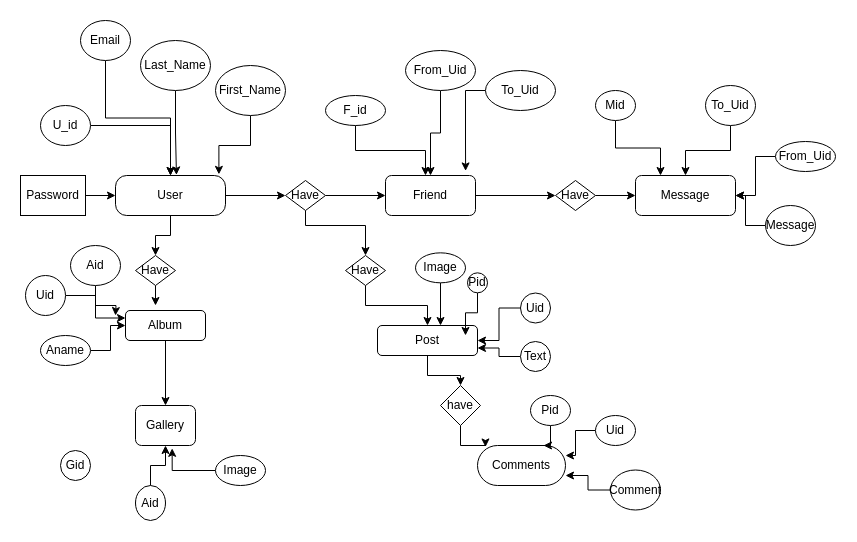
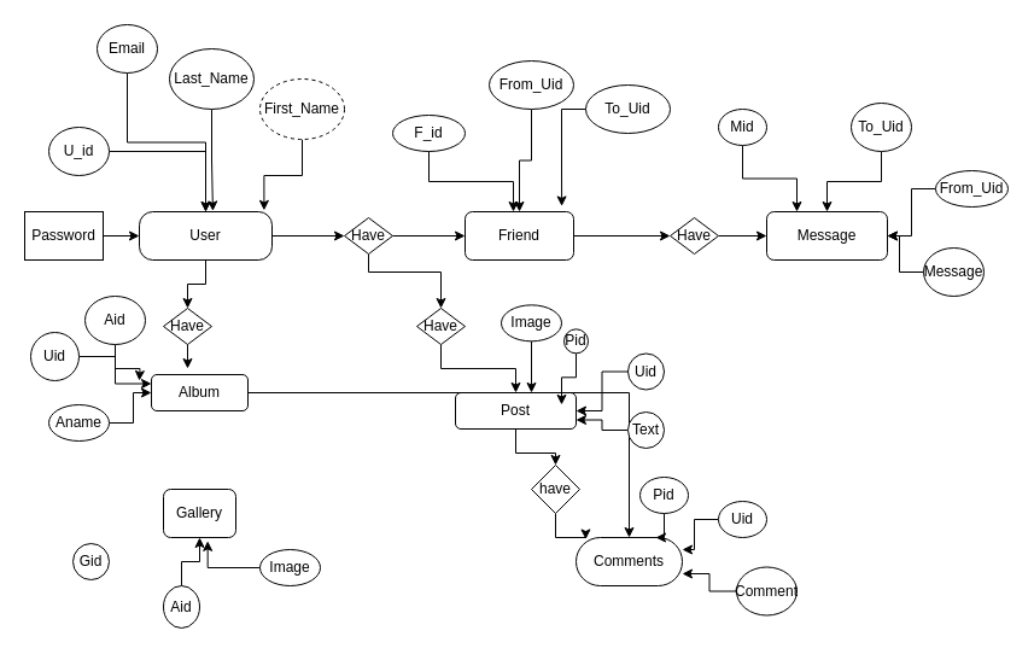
  <mxCell id="0" />
  <mxCell id="1" parent="0" />
  <mxCell id="2" style="edgeStyle=orthogonalEdgeStyle;rounded=0;orthogonalLoop=1;jettySize=auto;html=1;entryX=0;entryY=0.5;entryDx=0;entryDy=0;" edge="1" parent="1" source="4" target="26"><mxGeometry relative="1" as="geometry" /></mxCell>
  <mxCell id="3" style="edgeStyle=orthogonalEdgeStyle;rounded=0;orthogonalLoop=1;jettySize=auto;html=1;entryX=0.5;entryY=0;entryDx=0;entryDy=0;" edge="1" parent="1" source="4" target="30"><mxGeometry relative="1" as="geometry" /></mxCell>
  <mxCell id="4" value="User" style="rounded=1;whiteSpace=wrap;html=1;arcSize=28;" vertex="1" parent="1"><mxGeometry x="115" y="175" width="110" height="40" as="geometry" /></mxCell>
  <mxCell id="5" style="edgeStyle=orthogonalEdgeStyle;rounded=0;orthogonalLoop=1;jettySize=auto;html=1;entryX=0;entryY=0.5;entryDx=0;entryDy=0;" edge="1" parent="1" source="6" target="28"><mxGeometry relative="1" as="geometry" /></mxCell>
  <mxCell id="6" value="Friend" style="rounded=1;whiteSpace=wrap;html=1;" vertex="1" parent="1"><mxGeometry x="385" y="175" width="90" height="40" as="geometry" /></mxCell>
  <mxCell id="7" value="Message" style="rounded=1;whiteSpace=wrap;html=1;" vertex="1" parent="1"><mxGeometry x="635" y="175" width="100" height="40" as="geometry" /></mxCell>
  <mxCell id="8" style="edgeStyle=orthogonalEdgeStyle;rounded=0;orthogonalLoop=1;jettySize=auto;html=1;entryX=0.5;entryY=0;entryDx=0;entryDy=0;" edge="1" parent="1" source="9" target="67"><mxGeometry relative="1" as="geometry" /></mxCell>
  <mxCell id="9" value="Post" style="rounded=1;whiteSpace=wrap;html=1;" vertex="1" parent="1"><mxGeometry x="377" y="325" width="100" height="30" as="geometry" /></mxCell>
- <mxCell id="10" style="edgeStyle=orthogonalEdgeStyle;rounded=0;orthogonalLoop=1;jettySize=auto;html=1;entryX=0.5;entryY=0;entryDx=0;entryDy=0;" edge="1" parent="1" source="11" target="12"><mxGeometry relative="1" as="geometry" /></mxCell>
+ <mxCell id="10" style="edgeStyle=orthogonalEdgeStyle;rounded=0;orthogonalLoop=1;jettySize=auto;html=1;" edge="1" parent="1" source="11" target="13"><mxGeometry relative="1" as="geometry" /></mxCell>
  <mxCell id="11" value="Album" style="rounded=1;whiteSpace=wrap;html=1;" vertex="1" parent="1"><mxGeometry x="125" y="310" width="80" height="30" as="geometry" /></mxCell>
  <mxCell id="12" value="Gallery" style="rounded=1;whiteSpace=wrap;html=1;" vertex="1" parent="1"><mxGeometry x="135" y="405" width="60" height="40" as="geometry" /></mxCell>
  <mxCell id="13" value="Comments" style="rounded=1;whiteSpace=wrap;html=1;arcSize=50;" vertex="1" parent="1"><mxGeometry x="477" y="445" width="88" height="40" as="geometry" /></mxCell>
  <mxCell id="14" style="edgeStyle=orthogonalEdgeStyle;rounded=0;orthogonalLoop=1;jettySize=auto;html=1;entryX=0.94;entryY=-0.028;entryDx=0;entryDy=0;entryPerimeter=0;" edge="1" parent="1" source="15" target="4"><mxGeometry relative="1" as="geometry" /></mxCell>
- <mxCell id="15" value="First_Name" style="ellipse;whiteSpace=wrap;html=1;" vertex="1" parent="1"><mxGeometry x="215" y="65" width="70" height="50" as="geometry" /></mxCell>
+ <mxCell id="15" value="First_Name" style="ellipse;whiteSpace=wrap;html=1;dashed=1;" vertex="1" parent="1"><mxGeometry x="215" y="65" width="70" height="50" as="geometry" /></mxCell>
  <mxCell id="16" style="edgeStyle=orthogonalEdgeStyle;rounded=0;orthogonalLoop=1;jettySize=auto;html=1;entryX=0.554;entryY=-0.014;entryDx=0;entryDy=0;entryPerimeter=0;" edge="1" parent="1" source="17" target="4"><mxGeometry relative="1" as="geometry" /></mxCell>
  <mxCell id="17" value="Last_Name" style="ellipse;whiteSpace=wrap;html=1;" vertex="1" parent="1"><mxGeometry x="140" y="40" width="70" height="50" as="geometry" /></mxCell>
  <mxCell id="18" style="edgeStyle=orthogonalEdgeStyle;rounded=0;orthogonalLoop=1;jettySize=auto;html=1;" edge="1" parent="1" source="19" target="4"><mxGeometry relative="1" as="geometry" /></mxCell>
  <mxCell id="19" value="Email" style="ellipse;whiteSpace=wrap;html=1;" vertex="1" parent="1"><mxGeometry x="80" y="20" width="50" height="40" as="geometry" /></mxCell>
  <mxCell id="20" style="edgeStyle=orthogonalEdgeStyle;rounded=0;orthogonalLoop=1;jettySize=auto;html=1;" edge="1" parent="1" source="21" target="4"><mxGeometry relative="1" as="geometry" /></mxCell>
  <mxCell id="21" value="U_id" style="ellipse;whiteSpace=wrap;html=1;" vertex="1" parent="1"><mxGeometry x="40" y="105" width="50" height="40" as="geometry" /></mxCell>
  <mxCell id="22" style="edgeStyle=orthogonalEdgeStyle;rounded=0;orthogonalLoop=1;jettySize=auto;html=1;entryX=0;entryY=0.5;entryDx=0;entryDy=0;" edge="1" parent="1" source="23" target="4"><mxGeometry relative="1" as="geometry" /></mxCell>
  <mxCell id="23" value="Password" style="whiteSpace=wrap;html=1;rounded=0;" vertex="1" parent="1"><mxGeometry x="20" y="175" width="65" height="40" as="geometry" /></mxCell>
  <mxCell id="24" style="edgeStyle=orthogonalEdgeStyle;rounded=0;orthogonalLoop=1;jettySize=auto;html=1;entryX=0;entryY=0.5;entryDx=0;entryDy=0;" edge="1" parent="1" source="26" target="6"><mxGeometry relative="1" as="geometry" /></mxCell>
  <mxCell id="25" style="edgeStyle=orthogonalEdgeStyle;rounded=0;orthogonalLoop=1;jettySize=auto;html=1;" edge="1" parent="1" source="26" target="32"><mxGeometry relative="1" as="geometry"><Array as="points"><mxPoint x="305" y="225" /><mxPoint x="365" y="225" /></Array></mxGeometry></mxCell>
  <mxCell id="26" value="Have" style="rhombus;whiteSpace=wrap;html=1;" vertex="1" parent="1"><mxGeometry x="285" y="180" width="40" height="30" as="geometry" /></mxCell>
  <mxCell id="27" style="edgeStyle=orthogonalEdgeStyle;rounded=0;orthogonalLoop=1;jettySize=auto;html=1;entryX=0;entryY=0.5;entryDx=0;entryDy=0;" edge="1" parent="1" source="28" target="7"><mxGeometry relative="1" as="geometry" /></mxCell>
  <mxCell id="28" value="Have" style="rhombus;whiteSpace=wrap;html=1;" vertex="1" parent="1"><mxGeometry x="555" y="180" width="40" height="30" as="geometry" /></mxCell>
  <mxCell id="29" style="edgeStyle=orthogonalEdgeStyle;rounded=0;orthogonalLoop=1;jettySize=auto;html=1;" edge="1" parent="1" source="30"><mxGeometry relative="1" as="geometry"><mxPoint x="155" y="305" as="targetPoint" /></mxGeometry></mxCell>
  <mxCell id="30" value="Have" style="rhombus;whiteSpace=wrap;html=1;" vertex="1" parent="1"><mxGeometry x="135" y="255" width="40" height="30" as="geometry" /></mxCell>
  <mxCell id="31" style="edgeStyle=orthogonalEdgeStyle;rounded=0;orthogonalLoop=1;jettySize=auto;html=1;" edge="1" parent="1" source="32" target="9"><mxGeometry relative="1" as="geometry" /></mxCell>
  <mxCell id="32" value="Have" style="rhombus;whiteSpace=wrap;html=1;" vertex="1" parent="1"><mxGeometry x="345" y="255" width="40" height="30" as="geometry" /></mxCell>
  <mxCell id="33" style="edgeStyle=orthogonalEdgeStyle;rounded=0;orthogonalLoop=1;jettySize=auto;html=1;" edge="1" parent="1" source="34" target="6"><mxGeometry relative="1" as="geometry"><Array as="points"><mxPoint x="355" y="150" /><mxPoint x="425" y="150" /></Array></mxGeometry></mxCell>
  <mxCell id="34" value="F_id" style="ellipse;whiteSpace=wrap;html=1;" vertex="1" parent="1"><mxGeometry x="325" y="95" width="60" height="30" as="geometry" /></mxCell>
  <mxCell id="35" style="edgeStyle=orthogonalEdgeStyle;rounded=0;orthogonalLoop=1;jettySize=auto;html=1;entryX=0.89;entryY=-0.114;entryDx=0;entryDy=0;entryPerimeter=0;" edge="1" parent="1" source="36" target="6"><mxGeometry relative="1" as="geometry" /></mxCell>
  <mxCell id="36" value="To_Uid" style="ellipse;whiteSpace=wrap;html=1;" vertex="1" parent="1"><mxGeometry x="485" y="70" width="70" height="40" as="geometry" /></mxCell>
  <mxCell id="37" style="edgeStyle=orthogonalEdgeStyle;rounded=0;orthogonalLoop=1;jettySize=auto;html=1;entryX=0.5;entryY=0;entryDx=0;entryDy=0;" edge="1" parent="1" source="38" target="6"><mxGeometry relative="1" as="geometry" /></mxCell>
  <mxCell id="38" value="From_Uid" style="ellipse;whiteSpace=wrap;html=1;" vertex="1" parent="1"><mxGeometry x="405" y="50" width="70" height="40" as="geometry" /></mxCell>
  <mxCell id="39" style="edgeStyle=orthogonalEdgeStyle;rounded=0;orthogonalLoop=1;jettySize=auto;html=1;entryX=0.25;entryY=0;entryDx=0;entryDy=0;" edge="1" parent="1" source="40" target="7"><mxGeometry relative="1" as="geometry" /></mxCell>
  <mxCell id="40" value="Mid" style="ellipse;whiteSpace=wrap;html=1;" vertex="1" parent="1"><mxGeometry x="595" y="90" width="40" height="30" as="geometry" /></mxCell>
  <mxCell id="41" style="edgeStyle=orthogonalEdgeStyle;rounded=0;orthogonalLoop=1;jettySize=auto;html=1;" edge="1" parent="1" source="42" target="7"><mxGeometry relative="1" as="geometry" /></mxCell>
  <mxCell id="42" value="To_Uid" style="ellipse;whiteSpace=wrap;html=1;" vertex="1" parent="1"><mxGeometry x="705" y="85" width="50" height="40" as="geometry" /></mxCell>
  <mxCell id="43" style="edgeStyle=orthogonalEdgeStyle;rounded=0;orthogonalLoop=1;jettySize=auto;html=1;entryX=1;entryY=0.5;entryDx=0;entryDy=0;" edge="1" parent="1" source="44" target="7"><mxGeometry relative="1" as="geometry" /></mxCell>
  <mxCell id="44" value="From_Uid" style="ellipse;whiteSpace=wrap;html=1;" vertex="1" parent="1"><mxGeometry x="775" y="141" width="60" height="30" as="geometry" /></mxCell>
  <mxCell id="45" style="edgeStyle=orthogonalEdgeStyle;rounded=0;orthogonalLoop=1;jettySize=auto;html=1;" edge="1" parent="1" source="46" target="7"><mxGeometry relative="1" as="geometry" /></mxCell>
  <mxCell id="46" value="Message" style="ellipse;whiteSpace=wrap;html=1;" vertex="1" parent="1"><mxGeometry x="765" y="205" width="50" height="40" as="geometry" /></mxCell>
  <mxCell id="47" style="edgeStyle=orthogonalEdgeStyle;rounded=0;orthogonalLoop=1;jettySize=auto;html=1;" edge="1" parent="1" source="48"><mxGeometry relative="1" as="geometry"><mxPoint x="115" y="315" as="targetPoint" /></mxGeometry></mxCell>
  <mxCell id="48" value="Aid" style="ellipse;whiteSpace=wrap;html=1;" vertex="1" parent="1"><mxGeometry x="70" y="245" width="50" height="40" as="geometry" /></mxCell>
  <mxCell id="49" style="edgeStyle=orthogonalEdgeStyle;rounded=0;orthogonalLoop=1;jettySize=auto;html=1;entryX=0;entryY=0.25;entryDx=0;entryDy=0;" edge="1" parent="1" source="50" target="11"><mxGeometry relative="1" as="geometry" /></mxCell>
  <mxCell id="50" value="Uid" style="ellipse;whiteSpace=wrap;html=1;" vertex="1" parent="1"><mxGeometry x="25" y="275" width="40" height="40" as="geometry" /></mxCell>
  <mxCell id="51" style="edgeStyle=orthogonalEdgeStyle;rounded=0;orthogonalLoop=1;jettySize=auto;html=1;" edge="1" parent="1" source="52" target="11"><mxGeometry relative="1" as="geometry" /></mxCell>
  <mxCell id="52" value="Aname" style="ellipse;whiteSpace=wrap;html=1;" vertex="1" parent="1"><mxGeometry x="40" y="335" width="50" height="30" as="geometry" /></mxCell>
  <mxCell id="53" value="Gid" style="ellipse;whiteSpace=wrap;html=1;" vertex="1" parent="1"><mxGeometry x="60" y="450" width="30" height="30" as="geometry" /></mxCell>
  <mxCell id="54" style="edgeStyle=orthogonalEdgeStyle;rounded=0;orthogonalLoop=1;jettySize=auto;html=1;" edge="1" parent="1" source="55" target="12"><mxGeometry relative="1" as="geometry" /></mxCell>
  <mxCell id="55" value="Aid" style="ellipse;whiteSpace=wrap;html=1;direction=south;" vertex="1" parent="1"><mxGeometry x="135" y="485" width="30" height="35" as="geometry" /></mxCell>
  <mxCell id="56" style="edgeStyle=orthogonalEdgeStyle;rounded=0;orthogonalLoop=1;jettySize=auto;html=1;entryX=0.611;entryY=1.071;entryDx=0;entryDy=0;entryPerimeter=0;" edge="1" parent="1" source="57" target="12"><mxGeometry relative="1" as="geometry" /></mxCell>
  <mxCell id="57" value="Image" style="ellipse;whiteSpace=wrap;html=1;" vertex="1" parent="1"><mxGeometry x="215" y="455" width="50" height="30" as="geometry" /></mxCell>
  <mxCell id="58" style="edgeStyle=orthogonalEdgeStyle;rounded=0;orthogonalLoop=1;jettySize=auto;html=1;entryX=0.63;entryY=0;entryDx=0;entryDy=0;entryPerimeter=0;" edge="1" parent="1" source="59" target="9"><mxGeometry relative="1" as="geometry" /></mxCell>
  <mxCell id="59" value="Image" style="ellipse;whiteSpace=wrap;html=1;" vertex="1" parent="1"><mxGeometry x="415" y="252.333" width="50" height="30" as="geometry" /></mxCell>
  <mxCell id="60" style="edgeStyle=orthogonalEdgeStyle;rounded=0;orthogonalLoop=1;jettySize=auto;html=1;entryX=0.88;entryY=0.333;entryDx=0;entryDy=0;entryPerimeter=0;" edge="1" parent="1" source="61" target="9"><mxGeometry relative="1" as="geometry" /></mxCell>
  <mxCell id="61" value="Pid" style="ellipse;whiteSpace=wrap;html=1;" vertex="1" parent="1"><mxGeometry x="467" y="272.333" width="20" height="20" as="geometry" /></mxCell>
  <mxCell id="62" style="edgeStyle=orthogonalEdgeStyle;rounded=0;orthogonalLoop=1;jettySize=auto;html=1;entryX=1;entryY=0.5;entryDx=0;entryDy=0;" edge="1" parent="1" source="63" target="9"><mxGeometry relative="1" as="geometry" /></mxCell>
  <mxCell id="63" value="Uid" style="ellipse;whiteSpace=wrap;html=1;" vertex="1" parent="1"><mxGeometry x="520" y="292.5" width="30" height="30" as="geometry" /></mxCell>
  <mxCell id="64" style="edgeStyle=orthogonalEdgeStyle;rounded=0;orthogonalLoop=1;jettySize=auto;html=1;entryX=1;entryY=0.75;entryDx=0;entryDy=0;" edge="1" parent="1" source="65" target="9"><mxGeometry relative="1" as="geometry" /></mxCell>
  <mxCell id="65" value="Text" style="ellipse;whiteSpace=wrap;html=1;" vertex="1" parent="1"><mxGeometry x="520" y="341" width="30" height="30" as="geometry" /></mxCell>
  <mxCell id="66" style="edgeStyle=orthogonalEdgeStyle;rounded=0;orthogonalLoop=1;jettySize=auto;html=1;entryX=0.091;entryY=0.037;entryDx=0;entryDy=0;entryPerimeter=0;" edge="1" parent="1" source="67" target="13"><mxGeometry relative="1" as="geometry" /></mxCell>
  <mxCell id="67" value="have" style="rhombus;whiteSpace=wrap;html=1;" vertex="1" parent="1"><mxGeometry x="440" y="385" width="40" height="40" as="geometry" /></mxCell>
  <mxCell id="68" style="edgeStyle=orthogonalEdgeStyle;rounded=0;orthogonalLoop=1;jettySize=auto;html=1;entryX=0.75;entryY=0;entryDx=0;entryDy=0;" edge="1" parent="1" source="69" target="13"><mxGeometry relative="1" as="geometry" /></mxCell>
  <mxCell id="69" value="Pid" style="ellipse;whiteSpace=wrap;html=1;" vertex="1" parent="1"><mxGeometry x="530" y="395" width="40" height="30" as="geometry" /></mxCell>
  <mxCell id="70" style="edgeStyle=orthogonalEdgeStyle;rounded=0;orthogonalLoop=1;jettySize=auto;html=1;entryX=1;entryY=0.25;entryDx=0;entryDy=0;" edge="1" parent="1" source="71" target="13"><mxGeometry relative="1" as="geometry" /></mxCell>
  <mxCell id="71" value="Uid" style="ellipse;whiteSpace=wrap;html=1;" vertex="1" parent="1"><mxGeometry x="595" y="415" width="40" height="30" as="geometry" /></mxCell>
  <mxCell id="72" style="edgeStyle=orthogonalEdgeStyle;rounded=0;orthogonalLoop=1;jettySize=auto;html=1;entryX=1;entryY=0.75;entryDx=0;entryDy=0;" edge="1" parent="1" source="73" target="13"><mxGeometry relative="1" as="geometry" /></mxCell>
  <mxCell id="73" value="Comment" style="ellipse;whiteSpace=wrap;html=1;" vertex="1" parent="1"><mxGeometry x="610" y="469.5" width="50" height="40" as="geometry" /></mxCell>
